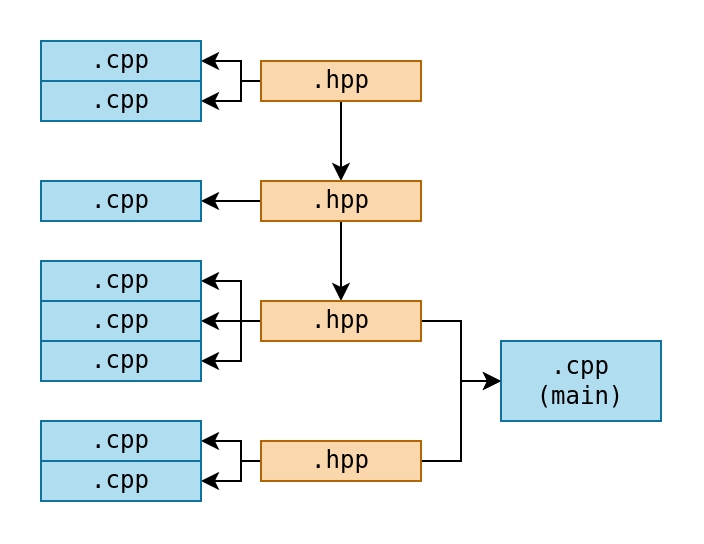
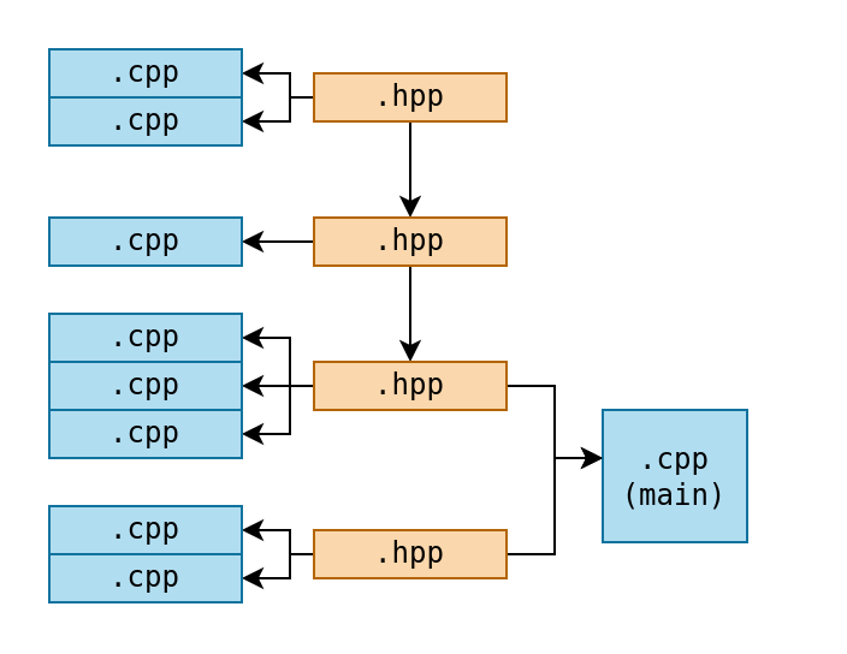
  <mxCell id="0" />
  <mxCell id="1" parent="0" />
  <mxCell id="2" style="edgeStyle=orthogonalEdgeStyle;rounded=0;orthogonalLoop=1;jettySize=auto;html=1;" parent="1" source="5" target="14" edge="1"><mxGeometry relative="1" as="geometry"><Array as="points"><mxPoint x="120" y="40" /><mxPoint x="120" y="30" /></Array></mxGeometry></mxCell>
  <mxCell id="3" style="edgeStyle=orthogonalEdgeStyle;rounded=0;orthogonalLoop=1;jettySize=auto;html=1;" parent="1" source="5" target="8" edge="1"><mxGeometry relative="1" as="geometry" /></mxCell>
  <mxCell id="4" style="edgeStyle=orthogonalEdgeStyle;rounded=0;orthogonalLoop=1;jettySize=auto;html=1;" parent="1" source="5" target="18" edge="1"><mxGeometry relative="1" as="geometry"><Array as="points"><mxPoint x="120" y="40" /><mxPoint x="120" y="50" /></Array></mxGeometry></mxCell>
  <mxCell id="5" value="&lt;pre&gt;.hpp&lt;/pre&gt;" style="rounded=0;whiteSpace=wrap;html=1;fillColor=#fad7ac;strokeColor=#b46504;" parent="1" vertex="1"><mxGeometry x="130" y="30" width="80" height="20" as="geometry" /></mxCell>
  <mxCell id="6" style="edgeStyle=orthogonalEdgeStyle;rounded=0;orthogonalLoop=1;jettySize=auto;html=1;" parent="1" source="8" target="15" edge="1"><mxGeometry relative="1" as="geometry" /></mxCell>
  <mxCell id="7" style="edgeStyle=orthogonalEdgeStyle;rounded=0;orthogonalLoop=1;jettySize=auto;html=1;" parent="1" source="8" target="13" edge="1"><mxGeometry relative="1" as="geometry" /></mxCell>
  <mxCell id="8" value="&lt;pre&gt;.hpp&lt;/pre&gt;" style="rounded=0;whiteSpace=wrap;html=1;fillColor=#fad7ac;strokeColor=#b46504;" parent="1" vertex="1"><mxGeometry x="130" y="90" width="80" height="20" as="geometry" /></mxCell>
  <mxCell id="9" style="edgeStyle=orthogonalEdgeStyle;rounded=0;orthogonalLoop=1;jettySize=auto;html=1;" parent="1" source="13" target="16" edge="1"><mxGeometry relative="1" as="geometry"><Array as="points"><mxPoint x="120" y="160" /><mxPoint x="120" y="140" /></Array></mxGeometry></mxCell>
  <mxCell id="10" style="edgeStyle=orthogonalEdgeStyle;rounded=0;orthogonalLoop=1;jettySize=auto;html=1;" parent="1" source="13" target="17" edge="1"><mxGeometry relative="1" as="geometry"><Array as="points"><mxPoint x="230" y="160" /><mxPoint x="230" y="190" /></Array></mxGeometry></mxCell>
  <mxCell id="11" style="edgeStyle=orthogonalEdgeStyle;rounded=0;orthogonalLoop=1;jettySize=auto;html=1;" parent="1" source="13" target="19" edge="1"><mxGeometry relative="1" as="geometry" /></mxCell>
  <mxCell id="12" style="edgeStyle=orthogonalEdgeStyle;rounded=0;orthogonalLoop=1;jettySize=auto;html=1;" parent="1" source="13" target="20" edge="1"><mxGeometry relative="1" as="geometry"><Array as="points"><mxPoint x="120" y="160" /><mxPoint x="120" y="180" /></Array></mxGeometry></mxCell>
  <mxCell id="13" value="&lt;pre&gt;.hpp&lt;/pre&gt;" style="rounded=0;whiteSpace=wrap;html=1;fillColor=#fad7ac;strokeColor=#b46504;" parent="1" vertex="1"><mxGeometry x="130" y="150" width="80" height="20" as="geometry" /></mxCell>
  <mxCell id="14" value="&lt;pre&gt;.cpp&lt;/pre&gt;" style="rounded=0;whiteSpace=wrap;html=1;fillColor=#b1ddf0;strokeColor=#10739e;" parent="1" vertex="1"><mxGeometry x="20" y="20" width="80" height="20" as="geometry" /></mxCell>
  <mxCell id="15" value="&lt;pre&gt;.cpp&lt;/pre&gt;" style="rounded=0;whiteSpace=wrap;html=1;fillColor=#b1ddf0;strokeColor=#10739e;" parent="1" vertex="1"><mxGeometry x="20" y="90" width="80" height="20" as="geometry" /></mxCell>
  <mxCell id="16" value="&lt;pre&gt;.cpp&lt;/pre&gt;" style="rounded=0;whiteSpace=wrap;html=1;fillColor=#b1ddf0;strokeColor=#10739e;" parent="1" vertex="1"><mxGeometry x="20" y="130" width="80" height="20" as="geometry" /></mxCell>
- <mxCell id="17" value="&lt;pre&gt;.cpp&lt;br/&gt;(main)&lt;/pre&gt;" style="rounded=0;whiteSpace=wrap;html=1;fillColor=#b1ddf0;strokeColor=#10739e;" parent="1" vertex="1"><mxGeometry x="250" y="170" width="80" height="40" as="geometry" /></mxCell>
+ <mxCell id="17" value="&lt;pre&gt;.cpp&lt;br/&gt;(main)&lt;/pre&gt;" style="rounded=0;whiteSpace=wrap;html=1;fillColor=#b1ddf0;strokeColor=#10739e;" parent="1" vertex="1"><mxGeometry x="250" y="170" width="60" height="55" as="geometry" /></mxCell>
  <mxCell id="18" value="&lt;pre&gt;.cpp&lt;/pre&gt;" style="rounded=0;whiteSpace=wrap;html=1;fillColor=#b1ddf0;strokeColor=#10739e;" parent="1" vertex="1"><mxGeometry x="20" y="40" width="80" height="20" as="geometry" /></mxCell>
  <mxCell id="19" value="&lt;pre&gt;.cpp&lt;/pre&gt;" style="rounded=0;whiteSpace=wrap;html=1;fillColor=#b1ddf0;strokeColor=#10739e;" parent="1" vertex="1"><mxGeometry x="20" y="150" width="80" height="20" as="geometry" /></mxCell>
  <mxCell id="20" value="&lt;pre&gt;.cpp&lt;/pre&gt;" style="rounded=0;whiteSpace=wrap;html=1;fillColor=#b1ddf0;strokeColor=#10739e;" parent="1" vertex="1"><mxGeometry x="20" y="170" width="80" height="20" as="geometry" /></mxCell>
  <mxCell id="21" style="edgeStyle=orthogonalEdgeStyle;rounded=0;orthogonalLoop=1;jettySize=auto;html=1;" parent="1" source="24" target="17" edge="1"><mxGeometry relative="1" as="geometry"><Array as="points"><mxPoint x="230" y="230" /><mxPoint x="230" y="190" /></Array></mxGeometry></mxCell>
  <mxCell id="22" style="edgeStyle=orthogonalEdgeStyle;rounded=0;orthogonalLoop=1;jettySize=auto;html=1;" parent="1" source="24" target="25" edge="1"><mxGeometry relative="1" as="geometry"><Array as="points"><mxPoint x="120" y="230" /><mxPoint x="120" y="220" /></Array></mxGeometry></mxCell>
  <mxCell id="23" style="edgeStyle=orthogonalEdgeStyle;rounded=0;orthogonalLoop=1;jettySize=auto;html=1;" parent="1" source="24" target="26" edge="1"><mxGeometry relative="1" as="geometry"><Array as="points"><mxPoint x="120" y="230" /><mxPoint x="120" y="240" /></Array></mxGeometry></mxCell>
  <mxCell id="24" value="&lt;pre&gt;.hpp&lt;/pre&gt;" style="rounded=0;whiteSpace=wrap;html=1;fillColor=#fad7ac;strokeColor=#b46504;" parent="1" vertex="1"><mxGeometry x="130" y="220" width="80" height="20" as="geometry" /></mxCell>
  <mxCell id="25" value="&lt;pre&gt;.cpp&lt;/pre&gt;" style="rounded=0;whiteSpace=wrap;html=1;fillColor=#b1ddf0;strokeColor=#10739e;" parent="1" vertex="1"><mxGeometry x="20" y="210" width="80" height="20" as="geometry" /></mxCell>
  <mxCell id="26" value="&lt;pre&gt;.cpp&lt;/pre&gt;" style="rounded=0;whiteSpace=wrap;html=1;fillColor=#b1ddf0;strokeColor=#10739e;" parent="1" vertex="1"><mxGeometry x="20" y="230" width="80" height="20" as="geometry" /></mxCell>
